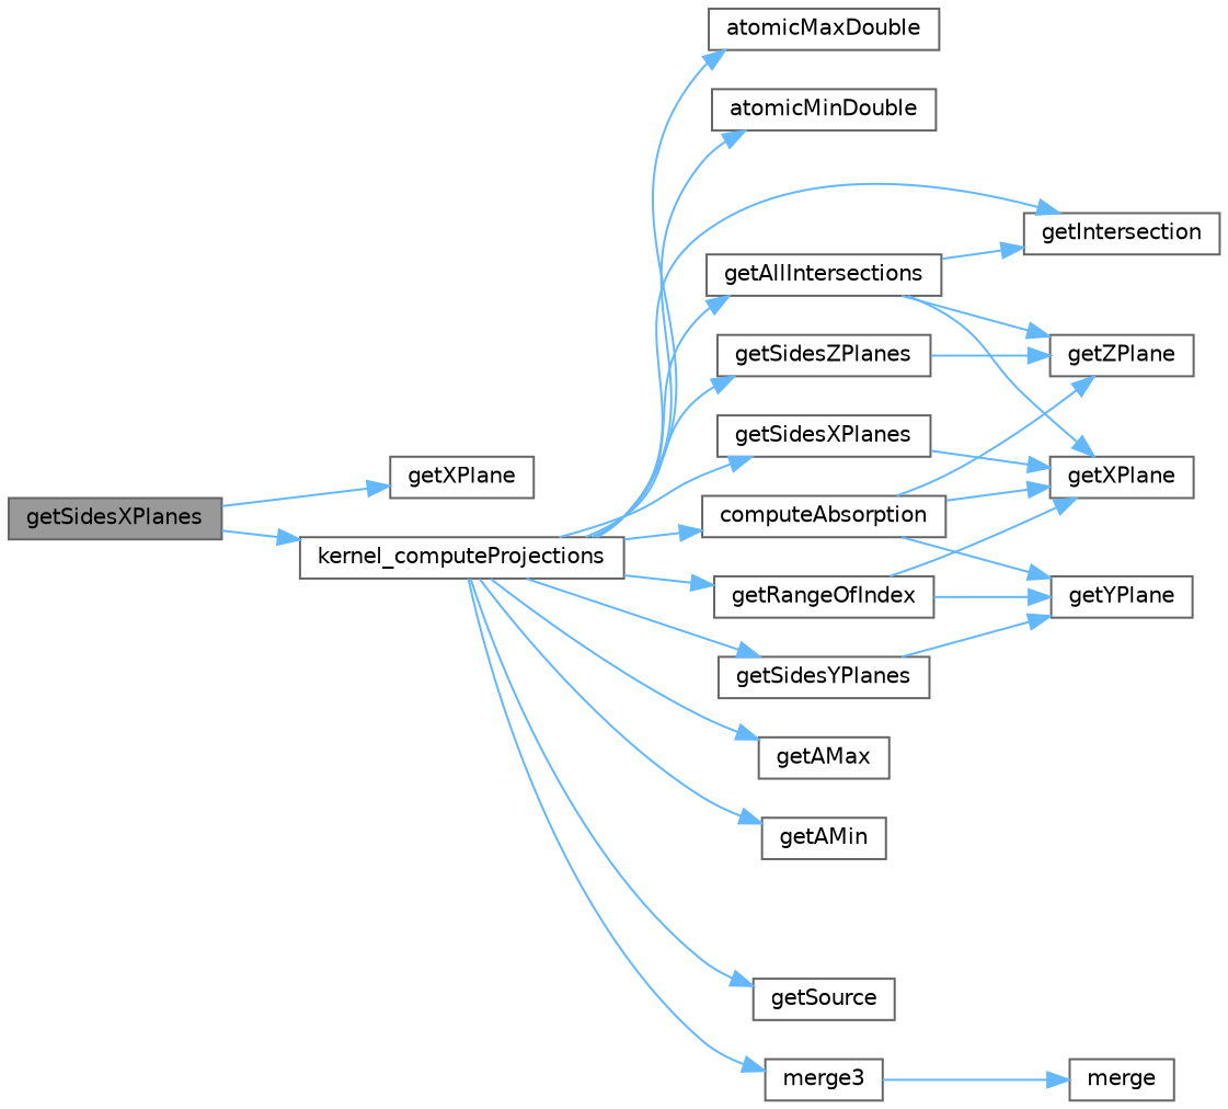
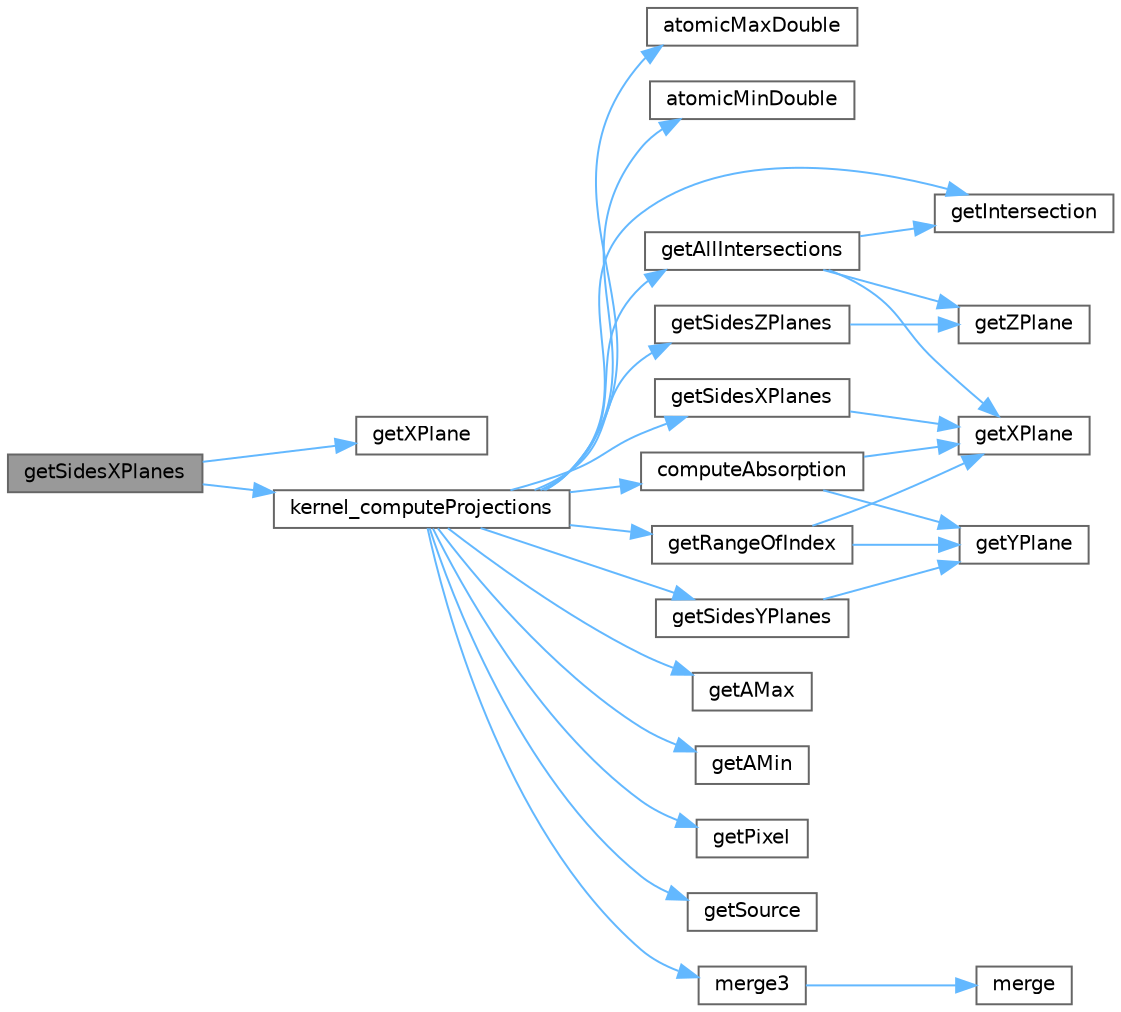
  digraph {
    rankdir=LR
    node [color=grey40 fillcolor=white fontname=Helvetica fontsize=10 shape=box style=filled]
    edge [color=steelblue1 fontname=Helvetica fontsize=10 labelfontname=Helvetica labelfontsize=10 style=solid]
    n1 [color=gray40 fillcolor=grey60 fontcolor=black height=0.2 label=getSidesXPlanes width=0.4]
    n2 [height=0.2 label=getXPlane width=0.4]
    n3 [height=0.2 label=kernel_computeProjections width=0.4]
    n4 [height=0.2 label=atomicMaxDouble width=0.4]
    n5 [height=0.2 label=atomicMinDouble width=0.4]
    n6 [height=0.2 label=computeAbsorption width=0.4]
    n7 [height=0.2 label=getAllIntersections width=0.4]
    n8 [height=0.2 label=getIntersection width=0.4]
    n9 [height=0.2 label=getAMax width=0.4]
    n10 [height=0.2 label=getAMin width=0.4]
+   n11 [height=0.2 label=getPixel width=0.4]
    n12 [height=0.2 label=getRangeOfIndex width=0.4]
    n13 [height=0.2 label=getSidesXPlanes width=0.4]
    n14 [height=0.2 label=getSidesYPlanes width=0.4]
    n15 [height=0.2 label=getSidesZPlanes width=0.4]
    n16 [height=0.2 label=getSource width=0.4]
    n17 [height=0.2 label=merge3 width=0.4]
    n18 [height=0.2 label=getXPlane width=0.4]
    n19 [height=0.2 label=getYPlane width=0.4]
    n20 [height=0.2 label=getZPlane width=0.4]
    n21 [height=0.2 label=merge width=0.4]
    n1 -> n2
    n1 -> n3
    n3 -> n4
    n3 -> n5
    n3 -> n6
    n3 -> n7
    n3 -> n8
    n3 -> n9
    n3 -> n10
+   n3 -> n11
    n3 -> n12
    n3 -> n13
    n3 -> n14
    n3 -> n15
    n3 -> n16
    n3 -> n17
    n6 -> n18
    n6 -> n19
-   n6 -> n20
    n7 -> n8
    n7 -> n18
    n7 -> n20
    n12 -> n18
    n12 -> n19
    n13 -> n18
    n14 -> n19
    n15 -> n20
    n17 -> n21
  }
